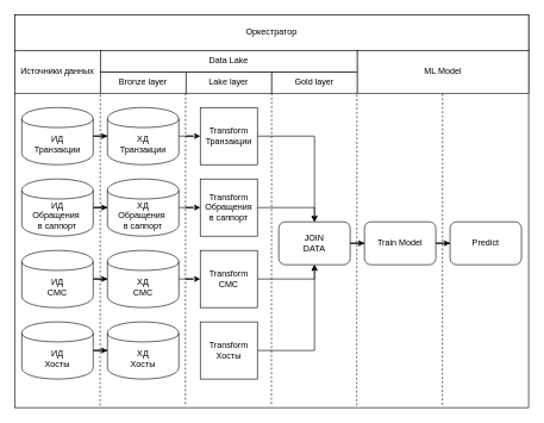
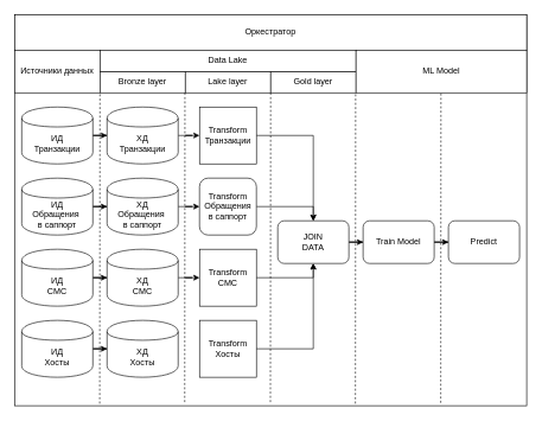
  <mxCell id="0" />
  <mxCell id="1" parent="0" />
  <mxCell id="2" value="" style="rounded=0;whiteSpace=wrap;html=1;" vertex="1" parent="1"><mxGeometry x="20" y="20" width="720" height="550" as="geometry" /></mxCell>
  <mxCell id="3" value="Оркестратор" style="rounded=0;whiteSpace=wrap;html=1;" vertex="1" parent="1"><mxGeometry x="20" y="20" width="720" height="50" as="geometry" /></mxCell>
  <mxCell id="4" value="Источники данных" style="rounded=0;whiteSpace=wrap;html=1;" vertex="1" parent="1"><mxGeometry x="20" y="70" width="120" height="60" as="geometry" /></mxCell>
  <mxCell id="5" value="Bronze layer" style="rounded=0;whiteSpace=wrap;html=1;" vertex="1" parent="1"><mxGeometry x="140" y="100" width="120" height="30" as="geometry" /></mxCell>
  <mxCell id="6" value="Lake layer" style="rounded=0;whiteSpace=wrap;html=1;" vertex="1" parent="1"><mxGeometry x="260" y="100" width="120" height="30" as="geometry" /></mxCell>
  <mxCell id="7" value="Gold layer" style="rounded=0;whiteSpace=wrap;html=1;" vertex="1" parent="1"><mxGeometry x="380" y="100" width="120" height="30" as="geometry" /></mxCell>
  <mxCell id="8" value="Data Lake" style="rounded=0;whiteSpace=wrap;html=1;" vertex="1" parent="1"><mxGeometry x="140" y="70" width="360" height="30" as="geometry" /></mxCell>
  <mxCell id="9" value="ML Model" style="rounded=0;whiteSpace=wrap;html=1;" vertex="1" parent="1"><mxGeometry x="500" y="70" width="240" height="60" as="geometry" /></mxCell>
  <mxCell id="10" value="" style="endArrow=none;dashed=1;html=1;entryX=0.169;entryY=1;entryDx=0;entryDy=0;entryPerimeter=0;" edge="1" parent="1"><mxGeometry width="50" height="50" relative="1" as="geometry"><mxPoint x="140" y="132" as="sourcePoint" /><mxPoint x="139.68" y="570" as="targetPoint" /></mxGeometry></mxCell>
  <mxCell id="11" value="" style="endArrow=none;dashed=1;html=1;entryX=0.169;entryY=1;entryDx=0;entryDy=0;entryPerimeter=0;" edge="1" parent="1"><mxGeometry width="50" height="50" relative="1" as="geometry"><mxPoint x="259.5" y="130" as="sourcePoint" /><mxPoint x="259.18" y="568" as="targetPoint" /></mxGeometry></mxCell>
  <mxCell id="12" value="" style="endArrow=none;dashed=1;html=1;entryX=0.169;entryY=1;entryDx=0;entryDy=0;entryPerimeter=0;" edge="1" parent="1"><mxGeometry width="50" height="50" relative="1" as="geometry"><mxPoint x="380" y="130" as="sourcePoint" /><mxPoint x="379.68" y="568" as="targetPoint" /></mxGeometry></mxCell>
  <mxCell id="13" value="" style="endArrow=none;dashed=1;html=1;entryX=0.169;entryY=1;entryDx=0;entryDy=0;entryPerimeter=0;" edge="1" parent="1"><mxGeometry width="50" height="50" relative="1" as="geometry"><mxPoint x="499.5" y="132" as="sourcePoint" /><mxPoint x="499.18" y="570" as="targetPoint" /></mxGeometry></mxCell>
  <mxCell id="14" value="" style="endArrow=none;dashed=1;html=1;entryX=0.169;entryY=1;entryDx=0;entryDy=0;entryPerimeter=0;" edge="1" parent="1"><mxGeometry width="50" height="50" relative="1" as="geometry"><mxPoint x="619.5" y="131" as="sourcePoint" /><mxPoint x="619.18" y="569" as="targetPoint" /></mxGeometry></mxCell>
  <mxCell id="15" style="edgeStyle=orthogonalEdgeStyle;rounded=0;orthogonalLoop=1;jettySize=auto;html=1;" edge="1" parent="1" source="16" target="39"><mxGeometry relative="1" as="geometry" /></mxCell>
  <mxCell id="16" value="Transform&lt;br&gt;Транзакции" style="whiteSpace=wrap;html=1;aspect=fixed;" vertex="1" parent="1"><mxGeometry x="280" y="150" width="80" height="80" as="geometry" /></mxCell>
  <mxCell id="17" value="" style="edgeStyle=orthogonalEdgeStyle;rounded=0;orthogonalLoop=1;jettySize=auto;html=1;entryX=0.5;entryY=0;entryDx=0;entryDy=0;" edge="1" parent="1" source="18" target="39"><mxGeometry relative="1" as="geometry"><mxPoint x="440" y="290" as="targetPoint" /></mxGeometry></mxCell>
- <mxCell id="18" value="Transform&lt;br&gt;Обращения &lt;br&gt;в саппорт" style="whiteSpace=wrap;html=1;aspect=fixed;" vertex="1" parent="1"><mxGeometry x="280" y="250" width="80" height="80" as="geometry" /></mxCell>
+ <mxCell id="18" value="Transform&lt;br&gt;Обращения &lt;br&gt;в саппорт" style="whiteSpace=wrap;html=1;aspect=fixed;rounded=1;" vertex="1" parent="1"><mxGeometry x="280" y="250" width="80" height="80" as="geometry" /></mxCell>
  <mxCell id="19" value="" style="edgeStyle=orthogonalEdgeStyle;rounded=0;orthogonalLoop=1;jettySize=auto;html=1;" edge="1" parent="1" source="20" target="30"><mxGeometry relative="1" as="geometry" /></mxCell>
  <mxCell id="20" value="&lt;span style=&quot;white-space: normal&quot;&gt;ИД&lt;/span&gt;&lt;br style=&quot;white-space: normal&quot;&gt;&lt;span style=&quot;white-space: normal&quot;&gt;Обращения&amp;nbsp;&lt;/span&gt;&lt;br style=&quot;white-space: normal&quot;&gt;&lt;span style=&quot;white-space: normal&quot;&gt;в саппорт&lt;/span&gt;" style="shape=cylinder;whiteSpace=wrap;html=1;boundedLbl=1;backgroundOutline=1;" vertex="1" parent="1"><mxGeometry x="30" y="250" width="100" height="80" as="geometry" /></mxCell>
  <mxCell id="21" value="" style="edgeStyle=orthogonalEdgeStyle;rounded=0;orthogonalLoop=1;jettySize=auto;html=1;" edge="1" parent="1" source="22" target="28"><mxGeometry relative="1" as="geometry" /></mxCell>
  <mxCell id="22" value="ИД&lt;br&gt;Транзакции" style="shape=cylinder;whiteSpace=wrap;html=1;boundedLbl=1;backgroundOutline=1;" vertex="1" parent="1"><mxGeometry x="30" y="150" width="100" height="80" as="geometry" /></mxCell>
  <mxCell id="23" value="" style="edgeStyle=orthogonalEdgeStyle;rounded=0;orthogonalLoop=1;jettySize=auto;html=1;" edge="1" parent="1" source="24" target="32"><mxGeometry relative="1" as="geometry" /></mxCell>
  <mxCell id="24" value="ИД&lt;br&gt;СМС" style="shape=cylinder;whiteSpace=wrap;html=1;boundedLbl=1;backgroundOutline=1;" vertex="1" parent="1"><mxGeometry x="30" y="350" width="100" height="80" as="geometry" /></mxCell>
  <mxCell id="25" value="" style="edgeStyle=orthogonalEdgeStyle;rounded=0;orthogonalLoop=1;jettySize=auto;html=1;" edge="1" parent="1" source="26" target="33"><mxGeometry relative="1" as="geometry" /></mxCell>
  <mxCell id="26" value="ИД&lt;br&gt;Хосты" style="shape=cylinder;whiteSpace=wrap;html=1;boundedLbl=1;backgroundOutline=1;" vertex="1" parent="1"><mxGeometry x="30" y="450" width="100" height="80" as="geometry" /></mxCell>
  <mxCell id="27" value="" style="edgeStyle=orthogonalEdgeStyle;rounded=0;orthogonalLoop=1;jettySize=auto;html=1;" edge="1" parent="1" source="28" target="16"><mxGeometry relative="1" as="geometry" /></mxCell>
  <mxCell id="28" value="ХД&lt;br&gt;Транзакции" style="shape=cylinder;whiteSpace=wrap;html=1;boundedLbl=1;backgroundOutline=1;" vertex="1" parent="1"><mxGeometry x="150" y="150" width="100" height="80" as="geometry" /></mxCell>
  <mxCell id="29" value="" style="edgeStyle=orthogonalEdgeStyle;rounded=0;orthogonalLoop=1;jettySize=auto;html=1;" edge="1" parent="1" source="30" target="18"><mxGeometry relative="1" as="geometry" /></mxCell>
  <mxCell id="30" value="ХД&lt;br style=&quot;white-space: normal&quot;&gt;&lt;span style=&quot;white-space: normal&quot;&gt;Обращения&amp;nbsp;&lt;/span&gt;&lt;br style=&quot;white-space: normal&quot;&gt;&lt;span style=&quot;white-space: normal&quot;&gt;в саппорт&lt;/span&gt;" style="shape=cylinder;whiteSpace=wrap;html=1;boundedLbl=1;backgroundOutline=1;" vertex="1" parent="1"><mxGeometry x="150" y="250" width="100" height="80" as="geometry" /></mxCell>
  <mxCell id="31" value="" style="edgeStyle=orthogonalEdgeStyle;rounded=0;orthogonalLoop=1;jettySize=auto;html=1;" edge="1" parent="1" source="32" target="35"><mxGeometry relative="1" as="geometry" /></mxCell>
  <mxCell id="32" value="ХД&lt;br&gt;СМС" style="shape=cylinder;whiteSpace=wrap;html=1;boundedLbl=1;backgroundOutline=1;" vertex="1" parent="1"><mxGeometry x="150" y="350" width="100" height="80" as="geometry" /></mxCell>
  <mxCell id="33" value="ХД&lt;br&gt;Хосты" style="shape=cylinder;whiteSpace=wrap;html=1;boundedLbl=1;backgroundOutline=1;" vertex="1" parent="1"><mxGeometry x="150" y="450" width="100" height="80" as="geometry" /></mxCell>
  <mxCell id="34" style="edgeStyle=orthogonalEdgeStyle;rounded=0;orthogonalLoop=1;jettySize=auto;html=1;exitX=1;exitY=0.5;exitDx=0;exitDy=0;entryX=0.5;entryY=1;entryDx=0;entryDy=0;" edge="1" parent="1" source="35" target="39"><mxGeometry relative="1" as="geometry" /></mxCell>
  <mxCell id="35" value="Transform&lt;br&gt;СМС" style="whiteSpace=wrap;html=1;aspect=fixed;" vertex="1" parent="1"><mxGeometry x="280" y="350" width="80" height="80" as="geometry" /></mxCell>
  <mxCell id="36" style="edgeStyle=orthogonalEdgeStyle;rounded=0;orthogonalLoop=1;jettySize=auto;html=1;entryX=0.5;entryY=1;entryDx=0;entryDy=0;" edge="1" parent="1" source="37" target="39"><mxGeometry relative="1" as="geometry" /></mxCell>
  <mxCell id="37" value="Transform&lt;br&gt;Хосты" style="whiteSpace=wrap;html=1;aspect=fixed;" vertex="1" parent="1"><mxGeometry x="280" y="450" width="80" height="80" as="geometry" /></mxCell>
  <mxCell id="38" value="" style="edgeStyle=orthogonalEdgeStyle;rounded=0;orthogonalLoop=1;jettySize=auto;html=1;" edge="1" parent="1" source="39" target="41"><mxGeometry relative="1" as="geometry" /></mxCell>
  <mxCell id="39" value="JOIN&lt;br&gt;DATA" style="rounded=1;whiteSpace=wrap;html=1;" vertex="1" parent="1"><mxGeometry x="390" y="310" width="100" height="60" as="geometry" /></mxCell>
  <mxCell id="40" value="" style="edgeStyle=orthogonalEdgeStyle;rounded=0;orthogonalLoop=1;jettySize=auto;html=1;" edge="1" parent="1" source="41" target="42"><mxGeometry relative="1" as="geometry" /></mxCell>
  <mxCell id="41" value="Train Model" style="rounded=1;whiteSpace=wrap;html=1;" vertex="1" parent="1"><mxGeometry x="510" y="310" width="100" height="60" as="geometry" /></mxCell>
  <mxCell id="42" value="Predict" style="rounded=1;whiteSpace=wrap;html=1;" vertex="1" parent="1"><mxGeometry x="630" y="310" width="100" height="60" as="geometry" /></mxCell>
